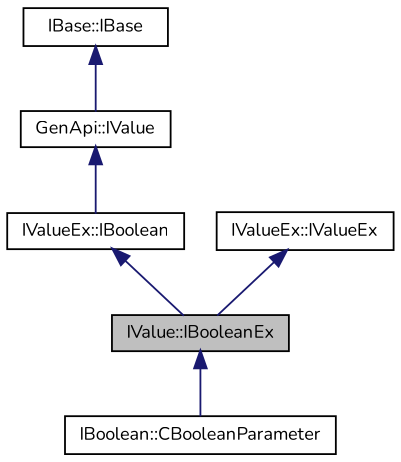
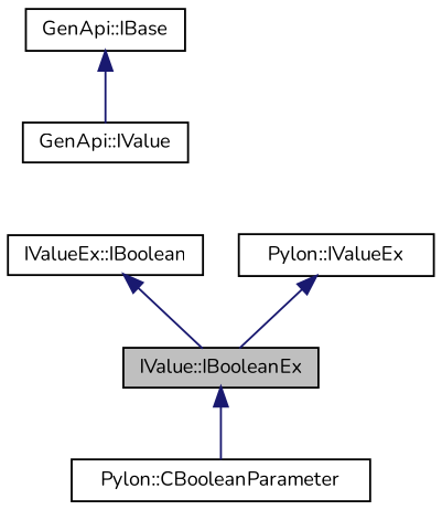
  digraph {
    fontname=Nunito
    node [color=black fillcolor=white fontname=Nunito fontsize=10 shape=record style=filled]
    edge [color=midnightblue dir=back fontname=Nunito fontsize=10 labelfontname=Helvetica labelfontsize=10 style=solid]
    n1 [fillcolor=grey75 fontcolor=black height=0.2 label="IValue::IBooleanEx" width=0.4]
-   n2 [height=0.2 label="IBoolean::CBooleanParameter" width=0.4]
+   n2 [height=0.2 label="Pylon::CBooleanParameter" width=0.4]
    n3 [height=0.2 label="IValueEx::IBoolean" width=0.4]
    n4 [height=0.2 label="GenApi::IValue" width=0.4]
-   n5 [height=0.2 label="IValueEx::IValueEx" width=0.4]
-   n6 [height=0.2 label="IBase::IBase" width=0.4]
+   n5 [height=0.2 label="Pylon::IValueEx" width=0.4]
+   n6 [height=0.2 label="GenApi::IBase" width=0.4]
    n1 -> n2
    n3 -> n1
-   n4 -> n3
    n5 -> n1
    n6 -> n4
  }
